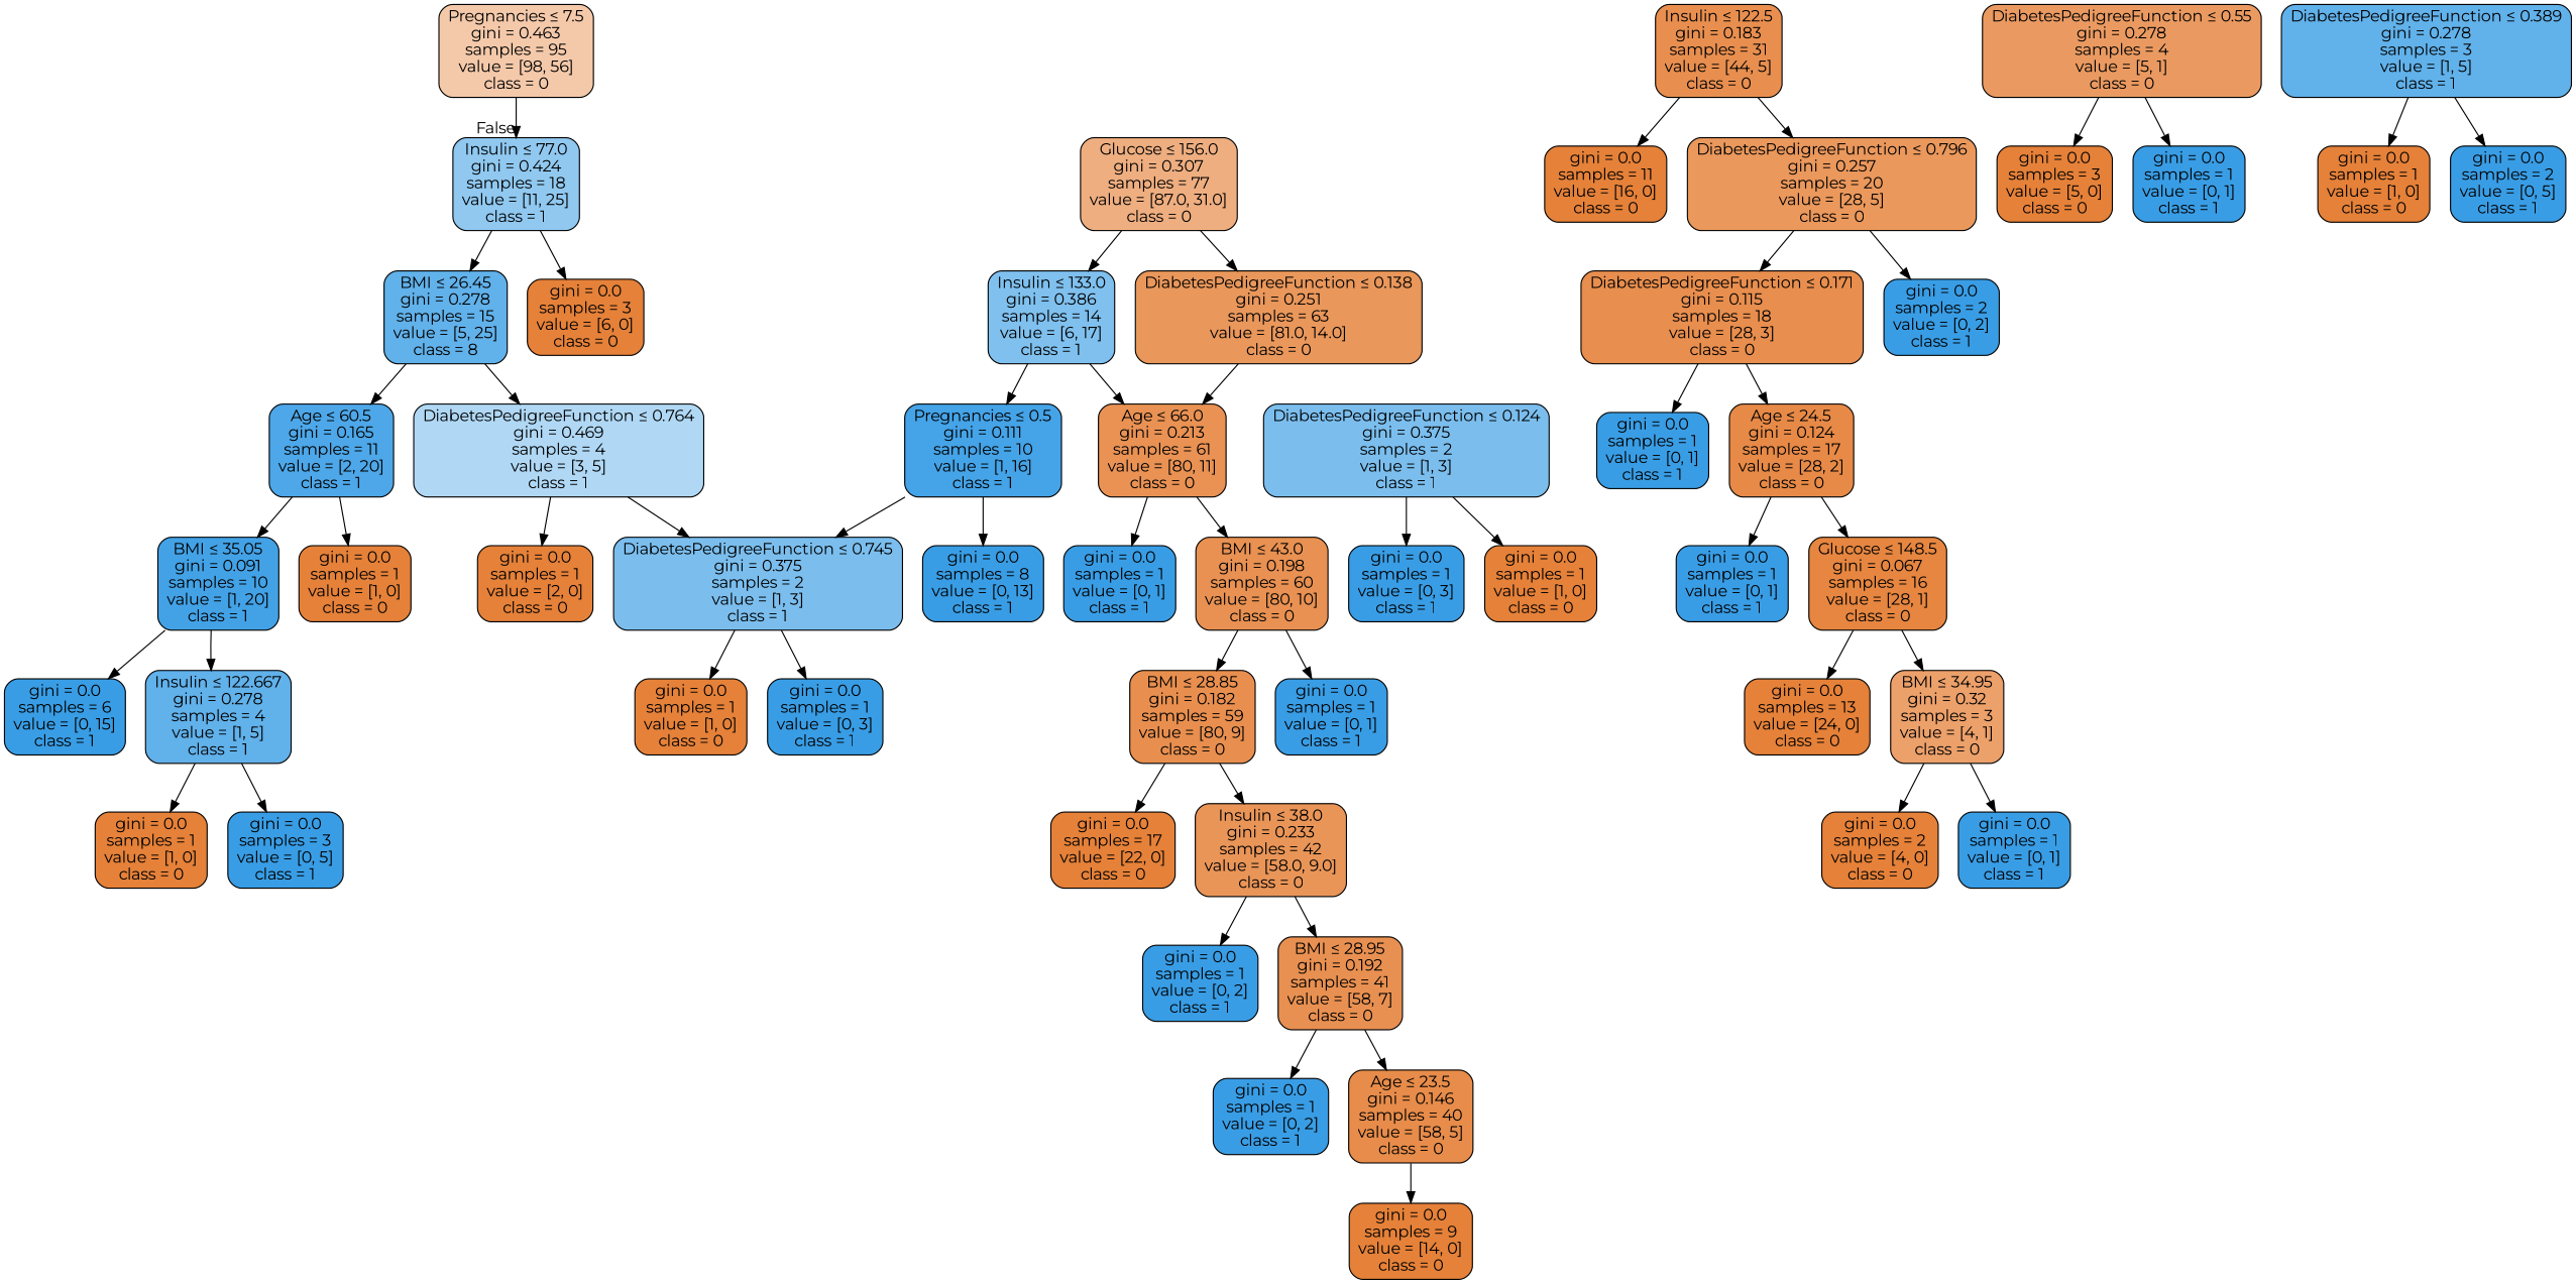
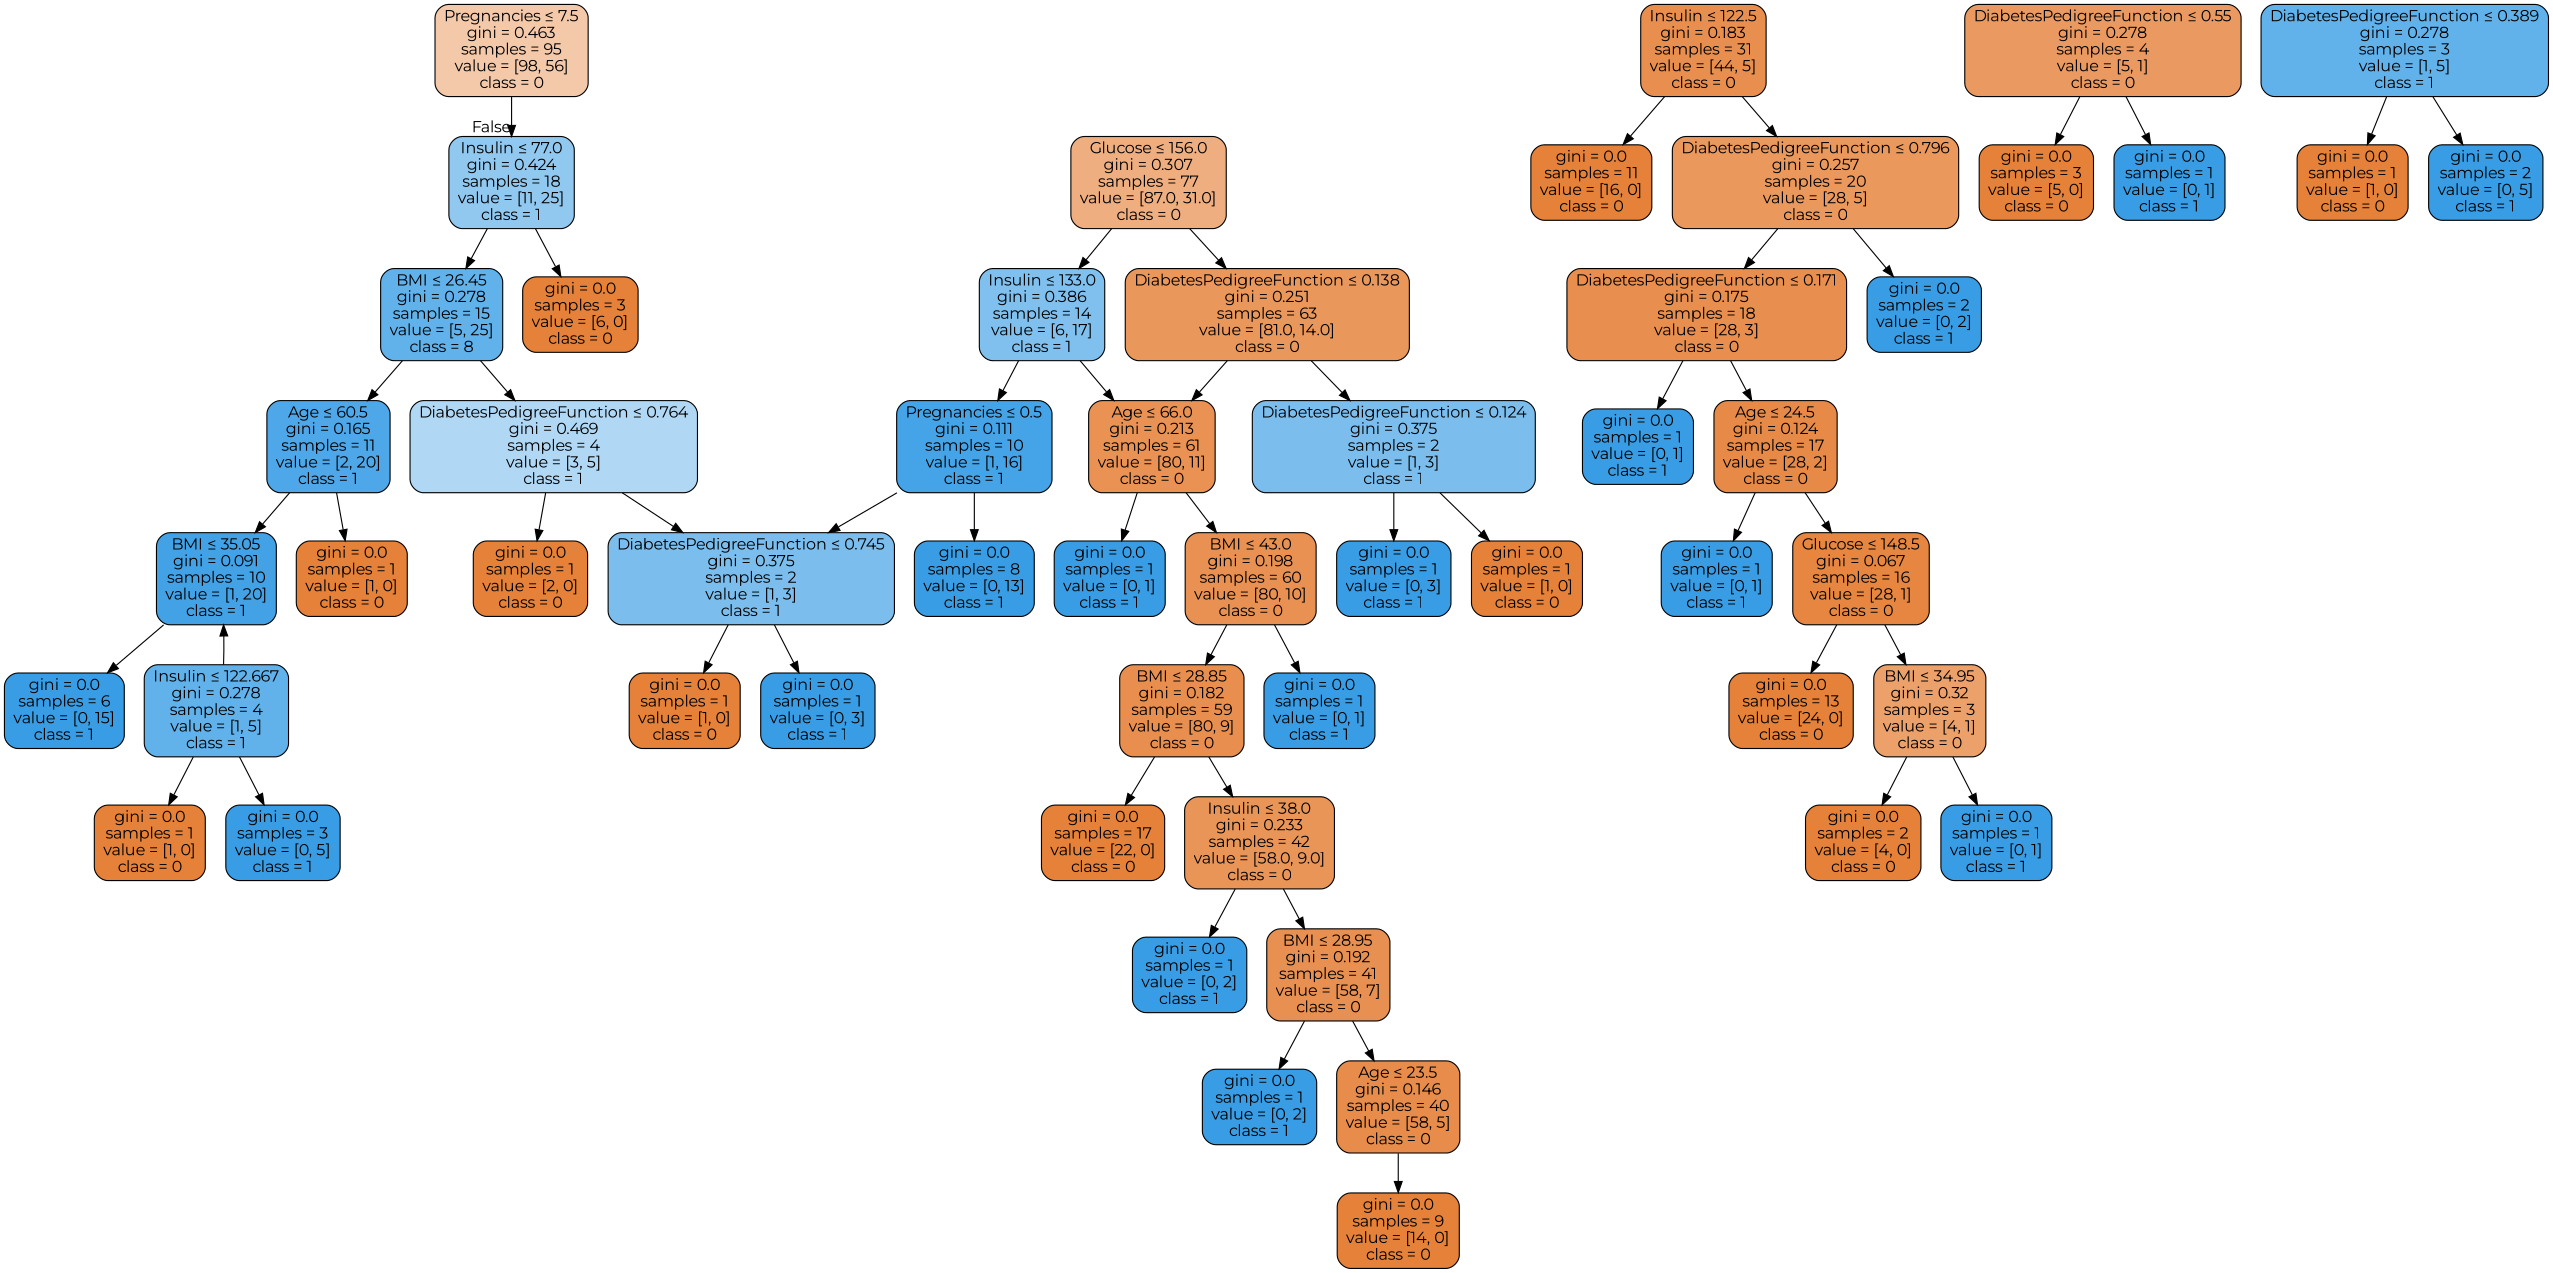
  digraph {
    fontname=Montserrat
    node [color=black fillcolor="#399de5" fontname=Montserrat shape=box style="filled, rounded"]
    edge [fontname=Montserrat]
    n1 [fillcolor="#f4c9aa" label=<Pregnancies &le; 7.5<br/>gini = 0.463<br/>samples = 95<br/>value = [98, 56]<br/>class = 0>]
    n2 [fillcolor="#90c8f0" label=<Insulin &le; 77.0<br/>gini = 0.424<br/>samples = 18<br/>value = [11, 25]<br/>class = 1>]
    n3 [fillcolor="#eeae80" label=<Glucose &le; 156.0<br/>gini = 0.307<br/>samples = 77<br/>value = [87.0, 31.0]<br/>class = 0>]
    n4 [fillcolor="#e9975b" label=<DiabetesPedigreeFunction &le; 0.138<br/>gini = 0.251<br/>samples = 63<br/>value = [81.0, 14.0]<br/>class = 0>]
    n5 [fillcolor="#7fc0ee" label=<Insulin &le; 133.0<br/>gini = 0.386<br/>samples = 14<br/>value = [6, 17]<br/>class = 1>]
    n6 [fillcolor="#e58139" label=<gini = 0.0<br/>samples = 3<br/>value = [6, 0]<br/>class = 0>]
    n7 [fillcolor="#61b1ea" label=<BMI &le; 26.45<br/>gini = 0.278<br/>samples = 15<br/>value = [5, 25]<br/>class = 8>]
    n8 [fillcolor="#7bbeee" label=<DiabetesPedigreeFunction &le; 0.124<br/>gini = 0.375<br/>samples = 2<br/>value = [1, 3]<br/>class = 1>]
    n9 [fillcolor="#e99254" label=<Age &le; 66.0<br/>gini = 0.213<br/>samples = 61<br/>value = [80, 11]<br/>class = 0>]
    n10 [fillcolor="#45a3e7" label=<Pregnancies &le; 0.5<br/>gini = 0.111<br/>samples = 10<br/>value = [1, 16]<br/>class = 1>]
    n11 [fillcolor="#e58139" label=<gini = 0.0<br/>samples = 1<br/>value = [1, 0]<br/>class = 0>]
    n12 [label=<gini = 0.0<br/>samples = 1<br/>value = [0, 3]<br/>class = 1>]
    n13 [fillcolor="#e89152" label=<BMI &le; 43.0<br/>gini = 0.198<br/>samples = 60<br/>value = [80, 10]<br/>class = 0>]
    n14 [label=<gini = 0.0<br/>samples = 1<br/>value = [0, 1]<br/>class = 1>]
    n15 [fillcolor="#e88f4f" label=<BMI &le; 28.85<br/>gini = 0.182<br/>samples = 59<br/>value = [80, 9]<br/>class = 0>]
    n16 [label=<gini = 0.0<br/>samples = 1<br/>value = [0, 1]<br/>class = 1>]
    n17 [fillcolor="#e58139" label=<gini = 0.0<br/>samples = 17<br/>value = [22, 0]<br/>class = 0>]
    n18 [fillcolor="#e99558" label=<Insulin &le; 38.0<br/>gini = 0.233<br/>samples = 42<br/>value = [58.0, 9.0]<br/>class = 0>]
    n19 [label=<gini = 0.0<br/>samples = 1<br/>value = [0, 2]<br/>class = 1>]
    n20 [fillcolor="#e89051" label=<BMI &le; 28.95<br/>gini = 0.192<br/>samples = 41<br/>value = [58, 7]<br/>class = 0>]
    n21 [label=<gini = 0.0<br/>samples = 1<br/>value = [0, 2]<br/>class = 1>]
    n22 [fillcolor="#e78c4a" label=<Age &le; 23.5<br/>gini = 0.146<br/>samples = 40<br/>value = [58, 5]<br/>class = 0>]
    n23 [fillcolor="#e58139" label=<gini = 0.0<br/>samples = 9<br/>value = [14, 0]<br/>class = 0>]
    n24 [fillcolor="#e88f50" label=<Insulin &le; 122.5<br/>gini = 0.183<br/>samples = 31<br/>value = [44, 5]<br/>class = 0>]
    n25 [fillcolor="#e58139" label=<gini = 0.0<br/>samples = 11<br/>value = [16, 0]<br/>class = 0>]
    n26 [fillcolor="#ea985c" label=<DiabetesPedigreeFunction &le; 0.796<br/>gini = 0.257<br/>samples = 20<br/>value = [28, 5]<br/>class = 0>]
-   n27 [fillcolor="#e88e4e" label=<DiabetesPedigreeFunction &le; 0.171<br/>gini = 0.115<br/>samples = 18<br/>value = [28, 3]<br/>class = 0>]
+   n27 [fillcolor="#e88e4e" label=<DiabetesPedigreeFunction &le; 0.171<br/>gini = 0.175<br/>samples = 18<br/>value = [28, 3]<br/>class = 0>]
    n28 [label=<gini = 0.0<br/>samples = 2<br/>value = [0, 2]<br/>class = 1>]
    n29 [label=<gini = 0.0<br/>samples = 1<br/>value = [0, 1]<br/>class = 1>]
    n30 [fillcolor="#e78a47" label=<Age &le; 24.5<br/>gini = 0.124<br/>samples = 17<br/>value = [28, 2]<br/>class = 0>]
    n31 [label=<gini = 0.0<br/>samples = 1<br/>value = [0, 1]<br/>class = 1>]
    n32 [fillcolor="#e68640" label=<Glucose &le; 148.5<br/>gini = 0.067<br/>samples = 16<br/>value = [28, 1]<br/>class = 0>]
    n33 [fillcolor="#e58139" label=<gini = 0.0<br/>samples = 13<br/>value = [24, 0]<br/>class = 0>]
    n34 [fillcolor="#eca06a" label=<BMI &le; 34.95<br/>gini = 0.32<br/>samples = 3<br/>value = [4, 1]<br/>class = 0>]
    n35 [fillcolor="#e58139" label=<gini = 0.0<br/>samples = 2<br/>value = [4, 0]<br/>class = 0>]
    n36 [label=<gini = 0.0<br/>samples = 1<br/>value = [0, 1]<br/>class = 1>]
    n37 [fillcolor="#ea9a61" label=<DiabetesPedigreeFunction &le; 0.55<br/>gini = 0.278<br/>samples = 4<br/>value = [5, 1]<br/>class = 0>]
    n38 [fillcolor="#e58139" label=<gini = 0.0<br/>samples = 3<br/>value = [5, 0]<br/>class = 0>]
    n39 [label=<gini = 0.0<br/>samples = 1<br/>value = [0, 1]<br/>class = 1>]
    n40 [fillcolor="#7bbeee" label=<DiabetesPedigreeFunction &le; 0.745<br/>gini = 0.375<br/>samples = 2<br/>value = [1, 3]<br/>class = 1>]
    n41 [label=<gini = 0.0<br/>samples = 8<br/>value = [0, 13]<br/>class = 1>]
    n42 [fillcolor="#e58139" label=<gini = 0.0<br/>samples = 1<br/>value = [1, 0]<br/>class = 0>]
    n43 [label=<gini = 0.0<br/>samples = 1<br/>value = [0, 3]<br/>class = 1>]
    n44 [fillcolor="#b0d8f5" label=<DiabetesPedigreeFunction &le; 0.764<br/>gini = 0.469<br/>samples = 4<br/>value = [3, 5]<br/>class = 1>]
    n45 [fillcolor="#4da7e8" label=<Age &le; 60.5<br/>gini = 0.165<br/>samples = 11<br/>value = [2, 20]<br/>class = 1>]
    n46 [fillcolor="#e58139" label=<gini = 0.0<br/>samples = 1<br/>value = [2, 0]<br/>class = 0>]
    n47 [fillcolor="#43a2e6" label=<BMI &le; 35.05<br/>gini = 0.091<br/>samples = 10<br/>value = [1, 20]<br/>class = 1>]
    n48 [fillcolor="#e58139" label=<gini = 0.0<br/>samples = 1<br/>value = [1, 0]<br/>class = 0>]
    n49 [fillcolor="#61b1ea" label=<DiabetesPedigreeFunction &le; 0.389<br/>gini = 0.278<br/>samples = 3<br/>value = [1, 5]<br/>class = 1>]
    n50 [fillcolor="#e58139" label=<gini = 0.0<br/>samples = 1<br/>value = [1, 0]<br/>class = 0>]
    n51 [label=<gini = 0.0<br/>samples = 2<br/>value = [0, 5]<br/>class = 1>]
    n52 [label=<gini = 0.0<br/>samples = 6<br/>value = [0, 15]<br/>class = 1>]
    n53 [fillcolor="#61b1ea" label=<Insulin &le; 122.667<br/>gini = 0.278<br/>samples = 4<br/>value = [1, 5]<br/>class = 1>]
    n54 [fillcolor="#e58139" label=<gini = 0.0<br/>samples = 1<br/>value = [1, 0]<br/>class = 0>]
    n55 [label=<gini = 0.0<br/>samples = 3<br/>value = [0, 5]<br/>class = 1>]
    n1 -> n2 [headlabel=False labelangle=-45 labeldistance=2.5]
    n2 -> n6
    n2 -> n7
    n3 -> n4
    n3 -> n5
+   n4 -> n8
    n4 -> n9
    n5 -> n9
    n5 -> n10
    n7 -> n44
    n7 -> n45
    n8 -> n11
    n8 -> n12
    n9 -> n13
    n9 -> n14
    n10 -> n40
    n10 -> n41
    n13 -> n15
    n13 -> n16
    n15 -> n17
    n15 -> n18
    n18 -> n19
    n18 -> n20
    n20 -> n21
    n20 -> n22
    n22 -> n23
    n24 -> n25
    n24 -> n26
    n26 -> n27
    n26 -> n28
    n27 -> n29
    n27 -> n30
    n30 -> n31
    n30 -> n32
    n32 -> n33
    n32 -> n34
    n34 -> n35
    n34 -> n36
    n37 -> n38
    n37 -> n39
    n40 -> n42
    n40 -> n43
    n44 -> n40
    n44 -> n46
    n45 -> n47
    n45 -> n48
    n47 -> n52
-   n47 -> n53
+   n53 -> n47
    n49 -> n50
    n49 -> n51
    n53 -> n54
    n53 -> n55
  }
